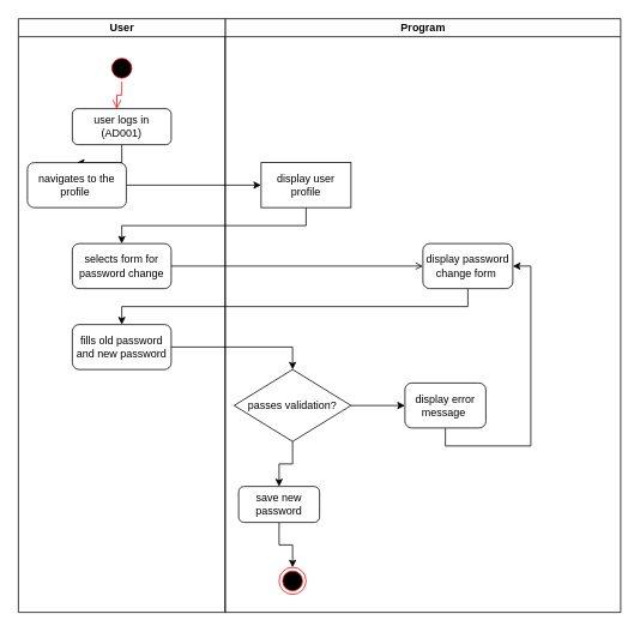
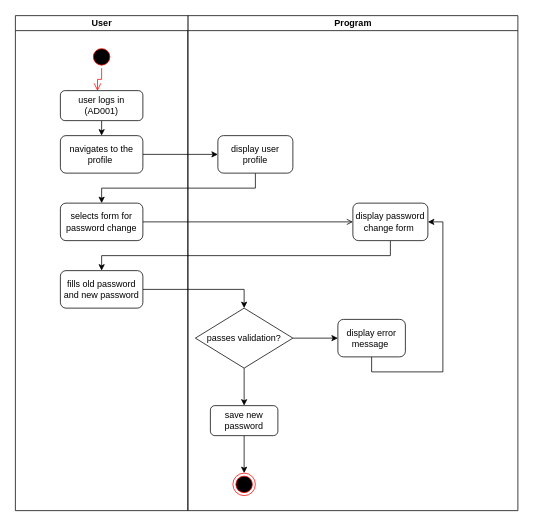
  <mxCell id="0" />
  <mxCell id="1" parent="0" />
  <mxCell id="2" value="" style="edgeStyle=orthogonalEdgeStyle;html=1;verticalAlign=bottom;endArrow=open;endSize=8;strokeColor=#ff0000;rounded=0;entryX=0.45;entryY=0.01;entryDx=0;entryDy=0;entryPerimeter=0;" edge="1" parent="1" source="25" target="4"><mxGeometry relative="1" as="geometry"><mxPoint x="135" y="130" as="targetPoint" /></mxGeometry></mxCell>
  <mxCell id="3" style="edgeStyle=orthogonalEdgeStyle;rounded=0;orthogonalLoop=1;jettySize=auto;html=1;exitX=0.5;exitY=1;exitDx=0;exitDy=0;entryX=0.5;entryY=0;entryDx=0;entryDy=0;" edge="1" parent="1" source="4" target="6"><mxGeometry relative="1" as="geometry" /></mxCell>
  <mxCell id="4" value="user logs in (AD001)" style="rounded=1;whiteSpace=wrap;html=1;" vertex="1" parent="1"><mxGeometry x="80" y="120" width="110" height="40" as="geometry" /></mxCell>
  <mxCell id="5" style="edgeStyle=orthogonalEdgeStyle;rounded=0;orthogonalLoop=1;jettySize=auto;html=1;exitX=1;exitY=0.5;exitDx=0;exitDy=0;" edge="1" parent="1" source="6" target="20"><mxGeometry relative="1" as="geometry" /></mxCell>
- <mxCell id="6" value="navigates to the profile&amp;nbsp;" style="rounded=1;whiteSpace=wrap;html=1;" vertex="1" parent="1"><mxGeometry x="30" y="180" width="110" height="50" as="geometry" /></mxCell>
+ <mxCell id="6" value="navigates to the profile&amp;nbsp;" style="rounded=1;whiteSpace=wrap;html=1;" vertex="1" parent="1"><mxGeometry x="80" y="180" width="110" height="50" as="geometry" /></mxCell>
  <mxCell id="7" style="edgeStyle=orthogonalEdgeStyle;rounded=0;orthogonalLoop=1;jettySize=auto;html=1;exitX=1;exitY=0.5;exitDx=0;exitDy=0;entryX=0;entryY=0.5;entryDx=0;entryDy=0;endArrow=open;" edge="1" parent="1" source="8" target="19"><mxGeometry relative="1" as="geometry" /></mxCell>
  <mxCell id="8" value="selects form for password change" style="rounded=1;whiteSpace=wrap;html=1;" vertex="1" parent="1"><mxGeometry x="80" y="270" width="110" height="50" as="geometry" /></mxCell>
  <mxCell id="9" style="edgeStyle=orthogonalEdgeStyle;rounded=0;orthogonalLoop=1;jettySize=auto;html=1;exitX=1;exitY=0.5;exitDx=0;exitDy=0;entryX=0.5;entryY=0;entryDx=0;entryDy=0;" edge="1" parent="1" source="10" target="13"><mxGeometry relative="1" as="geometry" /></mxCell>
  <mxCell id="10" value="fills old password and new password" style="rounded=1;whiteSpace=wrap;html=1;" vertex="1" parent="1"><mxGeometry x="80" y="360" width="110" height="50" as="geometry" /></mxCell>
  <mxCell id="11" style="edgeStyle=orthogonalEdgeStyle;rounded=0;orthogonalLoop=1;jettySize=auto;html=1;exitX=0.5;exitY=1;exitDx=0;exitDy=0;" edge="1" parent="1" source="13" target="22"><mxGeometry relative="1" as="geometry" /></mxCell>
  <mxCell id="12" style="edgeStyle=orthogonalEdgeStyle;rounded=0;orthogonalLoop=1;jettySize=auto;html=1;exitX=1;exitY=0.5;exitDx=0;exitDy=0;" edge="1" parent="1" source="13" target="15"><mxGeometry relative="1" as="geometry" /></mxCell>
  <mxCell id="13" value="passes validation?" style="rhombus;whiteSpace=wrap;html=1;" vertex="1" parent="1"><mxGeometry x="260" y="410" width="130" height="80" as="geometry" /></mxCell>
  <mxCell id="14" style="edgeStyle=orthogonalEdgeStyle;rounded=0;orthogonalLoop=1;jettySize=auto;html=1;exitX=0.5;exitY=1;exitDx=0;exitDy=0;entryX=1;entryY=0.5;entryDx=0;entryDy=0;" edge="1" parent="1" source="15" target="19"><mxGeometry relative="1" as="geometry" /></mxCell>
  <mxCell id="15" value="display error message&amp;nbsp;" style="rounded=1;whiteSpace=wrap;html=1;" vertex="1" parent="1"><mxGeometry x="450" y="425" width="90" height="50" as="geometry" /></mxCell>
  <mxCell id="16" style="edgeStyle=orthogonalEdgeStyle;rounded=0;orthogonalLoop=1;jettySize=auto;html=1;exitX=0.5;exitY=1;exitDx=0;exitDy=0;entryX=0.5;entryY=0;entryDx=0;entryDy=0;" edge="1" parent="1" source="20" target="8"><mxGeometry relative="1" as="geometry" /></mxCell>
  <mxCell id="17" style="edgeStyle=orthogonalEdgeStyle;rounded=0;orthogonalLoop=1;jettySize=auto;html=1;exitX=0.5;exitY=1;exitDx=0;exitDy=0;entryX=0.5;entryY=0;entryDx=0;entryDy=0;" edge="1" parent="1" source="19" target="10"><mxGeometry relative="1" as="geometry" /></mxCell>
  <mxCell id="18" value="Program" style="swimlane;startSize=20;html=1;" vertex="1" parent="1"><mxGeometry x="250" y="20" width="440" height="660" as="geometry" /></mxCell>
  <mxCell id="19" value="display password change form&amp;nbsp;" style="rounded=1;whiteSpace=wrap;html=1;" vertex="1" parent="18"><mxGeometry x="220" y="250" width="100" height="50" as="geometry" /></mxCell>
- <mxCell id="20" value="display user profile" style="whiteSpace=wrap;html=1;rounded=0;" vertex="1" parent="18"><mxGeometry x="40" y="160" width="100" height="50" as="geometry" /></mxCell>
+ <mxCell id="20" value="display user profile" style="rounded=1;whiteSpace=wrap;html=1;" vertex="1" parent="18"><mxGeometry x="40" y="160" width="100" height="50" as="geometry" /></mxCell>
  <mxCell id="21" style="edgeStyle=orthogonalEdgeStyle;rounded=0;orthogonalLoop=1;jettySize=auto;html=1;exitX=0.5;exitY=1;exitDx=0;exitDy=0;entryX=0.5;entryY=0;entryDx=0;entryDy=0;" edge="1" parent="18" source="22" target="23"><mxGeometry relative="1" as="geometry" /></mxCell>
- <mxCell id="22" value="save new password" style="rounded=1;whiteSpace=wrap;html=1;" vertex="1" parent="18"><mxGeometry x="15" y="520" width="90" height="40" as="geometry" /></mxCell>
+ <mxCell id="22" value="save new password" style="rounded=1;whiteSpace=wrap;html=1;" vertex="1" parent="18"><mxGeometry x="30" y="520" width="90" height="40" as="geometry" /></mxCell>
  <mxCell id="23" value="" style="ellipse;html=1;shape=endState;fillColor=#000000;strokeColor=#ff0000;" vertex="1" parent="18"><mxGeometry x="60" y="610" width="30" height="30" as="geometry" /></mxCell>
  <mxCell id="24" value="User" style="swimlane;startSize=20;html=1;" vertex="1" parent="1"><mxGeometry x="20" y="20" width="230" height="660" as="geometry" /></mxCell>
  <mxCell id="25" value="" style="ellipse;html=1;shape=startState;fillColor=#000000;strokeColor=#ff0000;" vertex="1" parent="24"><mxGeometry x="100" y="40" width="30" height="30" as="geometry" /></mxCell>
